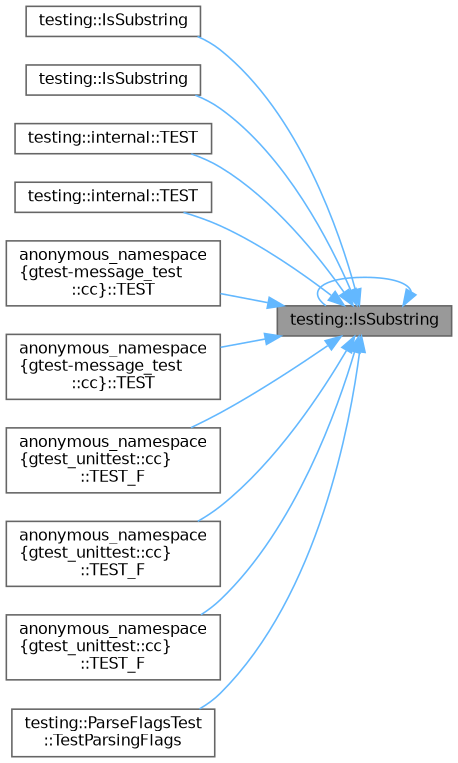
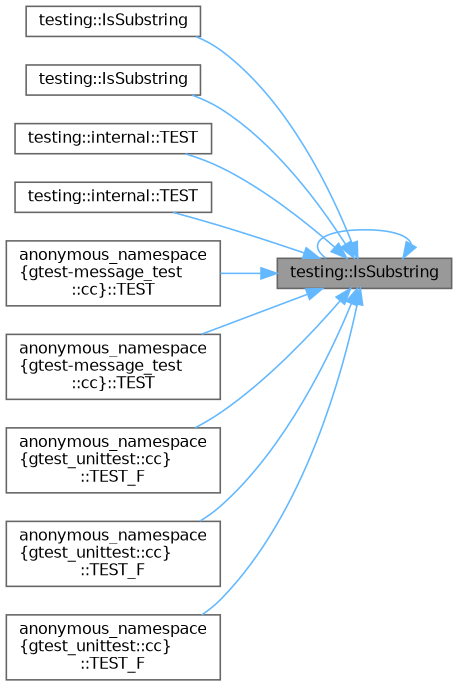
  digraph {
    rankdir=RL
    node [color=grey40 fillcolor=white fontname=Helvetica fontsize=10 shape=box style=filled]
    edge [color=steelblue1 dir=back fontname=Helvetica fontsize=10 labelfontname=Helvetica labelfontsize=10 style=solid]
    n1 [color=gray40 fillcolor=grey60 fontcolor=black height=0.2 label="testing::IsSubstring" width=0.4]
    n2 [height=0.2 label="testing::IsSubstring" width=0.4]
    n3 [height=0.2 label="testing::IsSubstring" width=0.4]
    n4 [height=0.2 label="testing::internal::TEST" width=0.4]
    n5 [height=0.2 label="testing::internal::TEST" width=0.4]
    n6 [height=0.2 label="anonymous_namespace\l\{gtest-message_test\l::cc\}::TEST" width=0.4]
    n7 [height=0.2 label="anonymous_namespace\l\{gtest-message_test\l::cc\}::TEST" width=0.4]
    n8 [height=0.2 label="anonymous_namespace\l\{gtest_unittest::cc\}\l::TEST_F" width=0.4]
    n9 [height=0.2 label="anonymous_namespace\l\{gtest_unittest::cc\}\l::TEST_F" width=0.4]
    n10 [height=0.2 label="anonymous_namespace\l\{gtest_unittest::cc\}\l::TEST_F" width=0.4]
-   n11 [height=0.2 label="testing::ParseFlagsTest\l::TestParsingFlags" width=0.4]
    n1 -> n1
    n1 -> n2
    n1 -> n3
    n1 -> n4
    n1 -> n5
    n1 -> n6
    n1 -> n7
    n1 -> n8
    n1 -> n9
    n1 -> n10
-   n1 -> n11
  }
